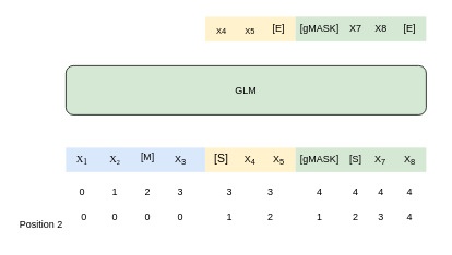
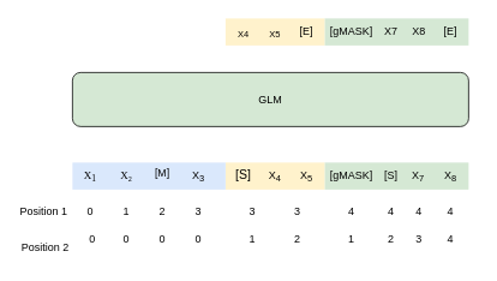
  <mxCell id="0" />
  <mxCell id="1" parent="0" />
  <mxCell id="2" value="" style="rounded=0;whiteSpace=wrap;html=1;fillColor=#d5e8d4;strokeColor=none;" vertex="1" parent="1"><mxGeometry x="360" y="180" width="160" height="30" as="geometry" /></mxCell>
  <mxCell id="3" value="" style="rounded=0;whiteSpace=wrap;html=1;fillColor=#fff2cc;strokeColor=none;" vertex="1" parent="1"><mxGeometry x="250" y="180" width="110" height="30" as="geometry" /></mxCell>
  <mxCell id="4" value="" style="rounded=0;whiteSpace=wrap;html=1;fillColor=#dae8fc;strokeColor=none;" vertex="1" parent="1"><mxGeometry x="80" y="180" width="170" height="30" as="geometry" /></mxCell>
  <mxCell id="5" value="&lt;font face=&quot;Times New Roman&quot;&gt;X&lt;sub&gt;1&lt;/sub&gt;&lt;/font&gt;" style="text;html=1;strokeColor=none;fillColor=none;align=center;verticalAlign=middle;whiteSpace=wrap;rounded=0;" vertex="1" parent="1"><mxGeometry x="70" y="180" width="60" height="30" as="geometry" /></mxCell>
  <mxCell id="6" value="&lt;font face=&quot;Times New Roman&quot;&gt;X&lt;span style=&quot;font-size: 10px;&quot;&gt;&lt;sub&gt;2&lt;/sub&gt;&lt;/span&gt;&lt;/font&gt;" style="text;html=1;strokeColor=none;fillColor=none;align=center;verticalAlign=middle;whiteSpace=wrap;rounded=0;" vertex="1" parent="1"><mxGeometry x="110" y="180" width="60" height="30" as="geometry" /></mxCell>
  <mxCell id="7" value="&lt;font style=&quot;font-size: 14px;&quot;&gt;&lt;sup style=&quot;&quot;&gt;[M]&lt;/sup&gt;&lt;/font&gt;" style="text;html=1;strokeColor=none;fillColor=none;align=center;verticalAlign=middle;whiteSpace=wrap;rounded=0;" vertex="1" parent="1"><mxGeometry x="150" y="180" width="60" height="30" as="geometry" /></mxCell>
  <mxCell id="8" value="X&lt;sub&gt;3&lt;/sub&gt;" style="text;html=1;strokeColor=none;fillColor=none;align=center;verticalAlign=middle;whiteSpace=wrap;rounded=0;" vertex="1" parent="1"><mxGeometry x="190" y="180" width="60" height="30" as="geometry" /></mxCell>
  <mxCell id="9" value="X&lt;sub&gt;4&lt;/sub&gt;" style="text;html=1;strokeColor=none;fillColor=none;align=center;verticalAlign=middle;whiteSpace=wrap;rounded=0;rotation=0;" vertex="1" parent="1"><mxGeometry x="275" y="180" width="60" height="30" as="geometry" /></mxCell>
  <mxCell id="10" value="X&lt;sub&gt;5&lt;/sub&gt;" style="text;html=1;strokeColor=none;fillColor=none;align=center;verticalAlign=middle;whiteSpace=wrap;rounded=0;" vertex="1" parent="1"><mxGeometry x="310" y="180" width="60" height="30" as="geometry" /></mxCell>
  <mxCell id="11" value="[gMASK]" style="text;html=1;strokeColor=none;fillColor=none;align=center;verticalAlign=middle;whiteSpace=wrap;rounded=0;" vertex="1" parent="1"><mxGeometry x="360" y="180" width="60" height="30" as="geometry" /></mxCell>
  <mxCell id="12" value="[S]" style="text;html=1;strokeColor=none;fillColor=none;align=center;verticalAlign=middle;whiteSpace=wrap;rounded=0;" vertex="1" parent="1"><mxGeometry x="404" y="180" width="60" height="30" as="geometry" /></mxCell>
  <mxCell id="13" value="GLM" style="rounded=1;whiteSpace=wrap;html=1;fillColor=#d5e8d4;" vertex="1" parent="1"><mxGeometry x="80" y="80" width="440" height="60" as="geometry" /></mxCell>
+ <mxCell id="14" value="Position 1&amp;nbsp;" style="text;html=1;strokeColor=none;fillColor=none;align=center;verticalAlign=middle;whiteSpace=wrap;rounded=0;" vertex="1" parent="1"><mxGeometry y="220" width="60" height="30" as="geometry" x="20" /></mxCell>
  <mxCell id="15" value="0" style="text;html=1;strokeColor=none;fillColor=none;align=center;verticalAlign=middle;whiteSpace=wrap;rounded=0;" vertex="1" parent="1"><mxGeometry x="85" y="220" width="30" height="30" as="geometry" /></mxCell>
  <mxCell id="16" value="1" style="text;html=1;strokeColor=none;fillColor=none;align=center;verticalAlign=middle;whiteSpace=wrap;rounded=0;" vertex="1" parent="1"><mxGeometry x="125" y="220" width="30" height="30" as="geometry" /></mxCell>
  <mxCell id="17" value="2" style="text;html=1;strokeColor=none;fillColor=none;align=center;verticalAlign=middle;whiteSpace=wrap;rounded=0;" vertex="1" parent="1"><mxGeometry x="165" y="220" width="30" height="30" as="geometry" /></mxCell>
  <mxCell id="18" value="3" style="text;html=1;strokeColor=none;fillColor=none;align=center;verticalAlign=middle;whiteSpace=wrap;rounded=0;" vertex="1" parent="1"><mxGeometry x="205" y="220" width="30" height="30" as="geometry" /></mxCell>
  <mxCell id="19" value="3" style="text;html=1;strokeColor=none;fillColor=none;align=center;verticalAlign=middle;whiteSpace=wrap;rounded=0;" vertex="1" parent="1"><mxGeometry x="265" y="220" width="30" height="30" as="geometry" /></mxCell>
  <mxCell id="20" value="3" style="text;html=1;strokeColor=none;fillColor=none;align=center;verticalAlign=middle;whiteSpace=wrap;rounded=0;" vertex="1" parent="1"><mxGeometry x="315" y="220" width="30" height="30" as="geometry" /></mxCell>
  <mxCell id="21" value="4" style="text;html=1;strokeColor=none;fillColor=none;align=center;verticalAlign=middle;whiteSpace=wrap;rounded=0;" vertex="1" parent="1"><mxGeometry x="375" y="220" width="30" height="30" as="geometry" /></mxCell>
  <mxCell id="22" value="4" style="text;html=1;strokeColor=none;fillColor=none;align=center;verticalAlign=middle;whiteSpace=wrap;rounded=0;" vertex="1" parent="1"><mxGeometry x="418.5" y="220" width="30" height="30" as="geometry" /></mxCell>
  <mxCell id="23" value="4" style="text;html=1;strokeColor=none;fillColor=none;align=center;verticalAlign=middle;whiteSpace=wrap;rounded=0;" vertex="1" parent="1"><mxGeometry x="450" y="220" width="30" height="30" as="geometry" /></mxCell>
  <mxCell id="24" value="Position 2" style="text;html=1;strokeColor=none;fillColor=none;align=center;verticalAlign=middle;whiteSpace=wrap;rounded=0;" vertex="1" parent="1"><mxGeometry x="20" y="260" width="60" height="30" as="geometry" /></mxCell>
  <mxCell id="25" value="0" style="text;html=1;strokeColor=none;fillColor=none;align=center;verticalAlign=middle;whiteSpace=wrap;rounded=0;" vertex="1" parent="1"><mxGeometry x="90" y="250" width="25" height="30" as="geometry" /></mxCell>
  <mxCell id="26" value="0" style="text;html=1;strokeColor=none;fillColor=none;align=center;verticalAlign=middle;whiteSpace=wrap;rounded=0;" vertex="1" parent="1"><mxGeometry x="125" y="250" width="30" height="30" as="geometry" /></mxCell>
  <mxCell id="27" value="0" style="text;html=1;strokeColor=none;fillColor=none;align=center;verticalAlign=middle;whiteSpace=wrap;rounded=0;" vertex="1" parent="1"><mxGeometry x="165" y="250" width="30" height="30" as="geometry" /></mxCell>
  <mxCell id="28" value="0" style="text;html=1;strokeColor=none;fillColor=none;align=center;verticalAlign=middle;whiteSpace=wrap;rounded=0;" vertex="1" parent="1"><mxGeometry x="205" y="250" width="30" height="30" as="geometry" /></mxCell>
  <mxCell id="29" value="1" style="text;html=1;strokeColor=none;fillColor=none;align=center;verticalAlign=middle;whiteSpace=wrap;rounded=0;" vertex="1" parent="1"><mxGeometry x="265" y="250" width="30" height="30" as="geometry" /></mxCell>
  <mxCell id="30" value="2" style="text;html=1;strokeColor=none;fillColor=none;align=center;verticalAlign=middle;whiteSpace=wrap;rounded=0;" vertex="1" parent="1"><mxGeometry x="315" y="250" width="30" height="30" as="geometry" /></mxCell>
  <mxCell id="31" value="1" style="text;html=1;strokeColor=none;fillColor=none;align=center;verticalAlign=middle;whiteSpace=wrap;rounded=0;" vertex="1" parent="1"><mxGeometry x="375" y="250" width="30" height="30" as="geometry" /></mxCell>
  <mxCell id="32" value="2" style="text;html=1;strokeColor=none;fillColor=none;align=center;verticalAlign=middle;whiteSpace=wrap;rounded=0;" vertex="1" parent="1"><mxGeometry x="418.5" y="250" width="30" height="30" as="geometry" /></mxCell>
  <mxCell id="33" value="3" style="text;html=1;strokeColor=none;fillColor=none;align=center;verticalAlign=middle;whiteSpace=wrap;rounded=0;" vertex="1" parent="1"><mxGeometry x="450" y="250" width="30" height="30" as="geometry" /></mxCell>
  <mxCell id="34" value="&lt;sup&gt;&lt;font style=&quot;font-size: 14px;&quot;&gt;[S]&lt;/font&gt;&lt;/sup&gt;" style="text;html=1;strokeColor=none;fillColor=none;align=center;verticalAlign=middle;whiteSpace=wrap;rounded=0;rotation=0;" vertex="1" parent="1"><mxGeometry x="240" y="180" width="60" height="30" as="geometry" /></mxCell>
  <mxCell id="35" value="X&lt;sub&gt;7&lt;/sub&gt;" style="text;html=1;strokeColor=none;fillColor=none;align=center;verticalAlign=middle;whiteSpace=wrap;rounded=0;" vertex="1" parent="1"><mxGeometry x="434" y="180" width="60" height="30" as="geometry" /></mxCell>
  <mxCell id="36" value="X&lt;sub&gt;8&lt;/sub&gt;" style="text;html=1;strokeColor=none;fillColor=none;align=center;verticalAlign=middle;whiteSpace=wrap;rounded=0;" vertex="1" parent="1"><mxGeometry x="470" y="180" width="60" height="30" as="geometry" /></mxCell>
  <mxCell id="37" value="4" style="text;html=1;strokeColor=none;fillColor=none;align=center;verticalAlign=middle;whiteSpace=wrap;rounded=0;" vertex="1" parent="1"><mxGeometry x="485" y="225" width="30" height="20" as="geometry" /></mxCell>
  <mxCell id="38" value="4" style="text;html=1;strokeColor=none;fillColor=none;align=center;verticalAlign=middle;whiteSpace=wrap;rounded=0;" vertex="1" parent="1"><mxGeometry x="485" y="250" width="30" height="30" as="geometry" /></mxCell>
  <mxCell id="39" value="" style="rounded=0;whiteSpace=wrap;html=1;fillColor=#d5e8d4;strokeColor=none;" vertex="1" parent="1"><mxGeometry x="360" y="20" width="160" height="30" as="geometry" /></mxCell>
  <mxCell id="40" value="" style="rounded=0;whiteSpace=wrap;html=1;fillColor=#fff2cc;strokeColor=none;" vertex="1" parent="1"><mxGeometry x="250" y="20" width="110" height="30" as="geometry" /></mxCell>
  <mxCell id="41" value="&lt;sub&gt;X5&lt;/sub&gt;" style="text;html=1;strokeColor=none;fillColor=none;align=center;verticalAlign=middle;whiteSpace=wrap;rounded=0;rotation=0;" vertex="1" parent="1"><mxGeometry x="275" y="20" width="60" height="30" as="geometry" /></mxCell>
  <mxCell id="42" value="[E]" style="text;html=1;strokeColor=none;fillColor=none;align=center;verticalAlign=middle;whiteSpace=wrap;rounded=0;" vertex="1" parent="1"><mxGeometry x="310" y="20" width="60" height="30" as="geometry" /></mxCell>
  <mxCell id="43" value="[gMASK]" style="text;html=1;strokeColor=none;fillColor=none;align=center;verticalAlign=middle;whiteSpace=wrap;rounded=0;" vertex="1" parent="1"><mxGeometry x="360" y="20" width="60" height="30" as="geometry" /></mxCell>
  <mxCell id="44" value="X7" style="text;html=1;strokeColor=none;fillColor=none;align=center;verticalAlign=middle;whiteSpace=wrap;rounded=0;" vertex="1" parent="1"><mxGeometry x="404" y="20" width="60" height="30" as="geometry" /></mxCell>
  <mxCell id="45" value="&lt;font style=&quot;font-size: 12px;&quot;&gt;&lt;sub&gt;X4&lt;/sub&gt;&lt;/font&gt;" style="text;html=1;strokeColor=none;fillColor=none;align=center;verticalAlign=middle;whiteSpace=wrap;rounded=0;rotation=0;" vertex="1" parent="1"><mxGeometry x="240" y="20" width="60" height="30" as="geometry" /></mxCell>
  <mxCell id="46" value="X8" style="text;html=1;strokeColor=none;fillColor=none;align=center;verticalAlign=middle;whiteSpace=wrap;rounded=0;" vertex="1" parent="1"><mxGeometry x="435" y="20" width="60" height="30" as="geometry" /></mxCell>
  <mxCell id="47" value="[E]" style="text;html=1;strokeColor=none;fillColor=none;align=center;verticalAlign=middle;whiteSpace=wrap;rounded=0;" vertex="1" parent="1"><mxGeometry x="470" y="20" width="60" height="30" as="geometry" /></mxCell>
